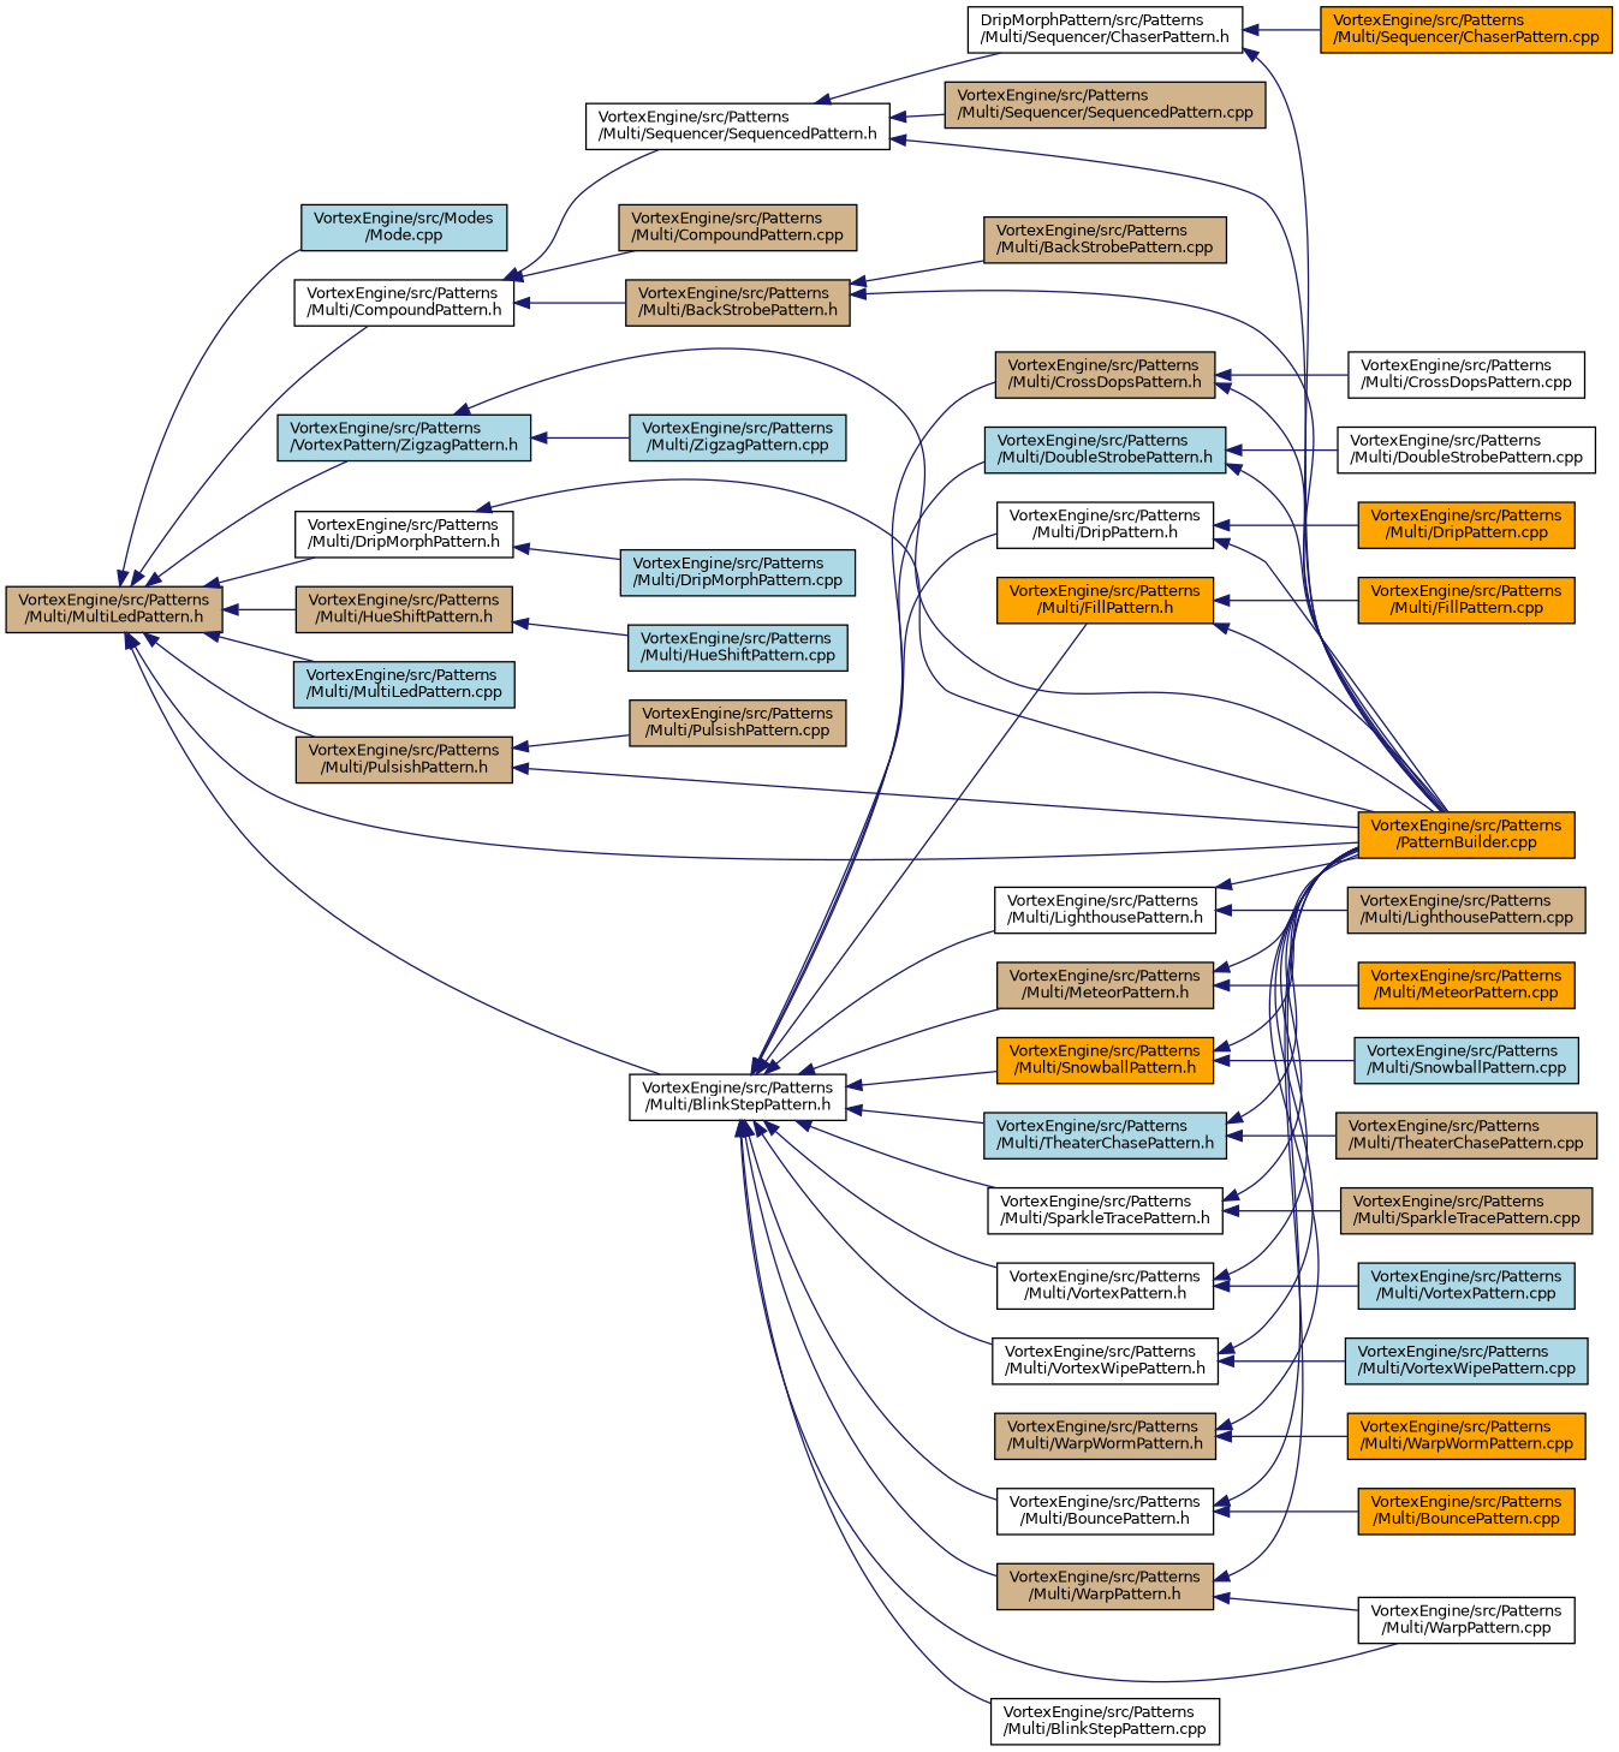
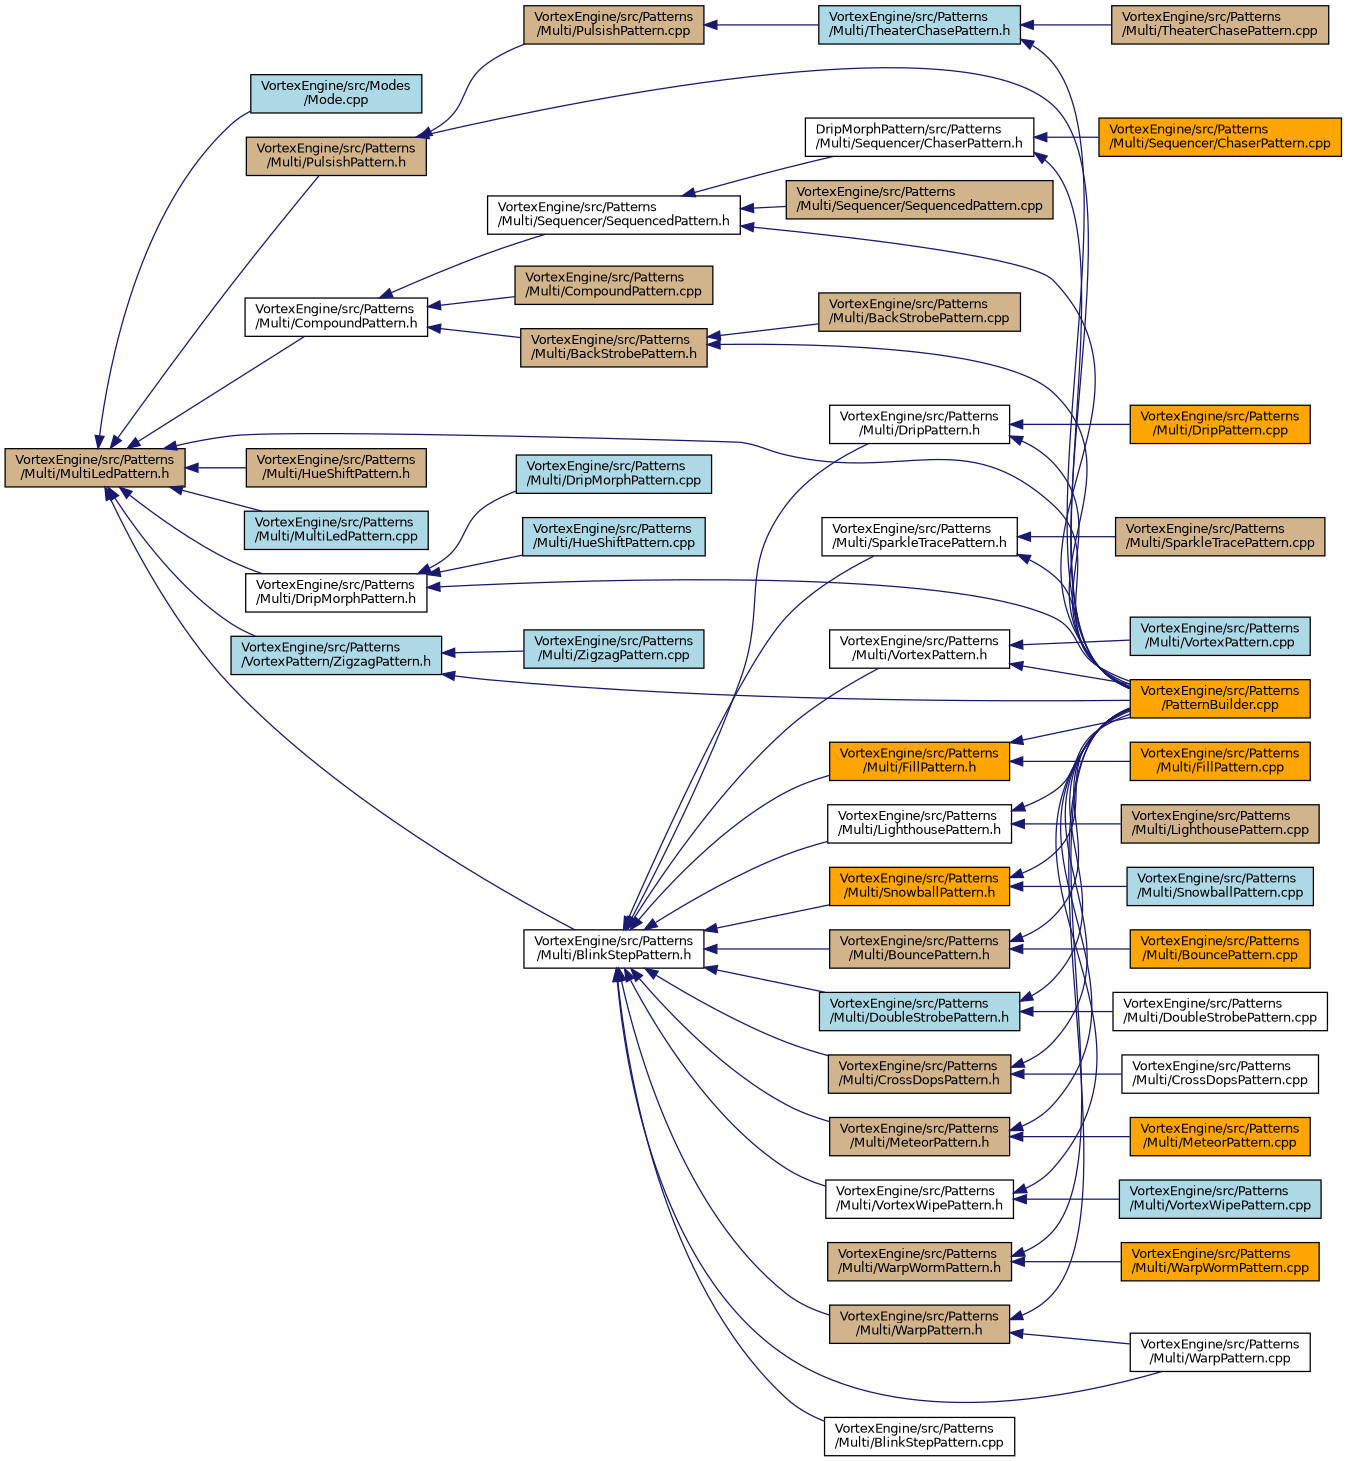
  digraph {
    rankdir=LR
    node [color=black fillcolor=tan fontname=Helvetica fontsize=10 shape=record style=filled]
    edge [color=midnightblue dir=back fontname=Helvetica fontsize=10 labelfontname=Helvetica labelfontsize=10 style=solid]
    n1 [fontcolor=black height=0.2 label="VortexEngine/src/Patterns\l/Multi/MultiLedPattern.h" width=0.4]
    n2 [fillcolor=lightblue height=0.2 label="VortexEngine/src/Modes\l/Mode.cpp" width=0.4]
    n3 [fillcolor=white height=0.2 label="VortexEngine/src/Patterns\l/Multi/CompoundPattern.h" width=0.4]
    n4 [fillcolor=white height=0.2 label="VortexEngine/src/Patterns\l/Multi/BlinkStepPattern.h" width=0.4]
    n5 [fillcolor=white height=0.2 label="VortexEngine/src/Patterns\l/Multi/DripMorphPattern.h" width=0.4]
    n6 [height=0.2 label="VortexEngine/src/Patterns\l/Multi/HueShiftPattern.h" width=0.4]
    n7 [fillcolor=lightblue height=0.2 label="VortexEngine/src/Patterns\l/Multi/MultiLedPattern.cpp" width=0.4]
    n8 [height=0.2 label="VortexEngine/src/Patterns\l/Multi/PulsishPattern.h" width=0.4]
    n9 [fillcolor=lightblue height=0.2 label="VortexEngine/src/Patterns\l/VortexPattern/ZigzagPattern.h" width=0.4]
    n10 [fillcolor=orange height=0.2 label="VortexEngine/src/Patterns\l/PatternBuilder.cpp" width=0.4]
    n11 [height=0.2 label="VortexEngine/src/Patterns\l/Multi/BackStrobePattern.h" width=0.4]
    n12 [height=0.2 label="VortexEngine/src/Patterns\l/Multi/CompoundPattern.cpp" width=0.4]
    n13 [fillcolor=white height=0.2 label="VortexEngine/src/Patterns\l/Multi/Sequencer/SequencedPattern.h" width=0.4]
    n14 [fillcolor=white height=0.2 label="VortexEngine/src/Patterns\l/Multi/BlinkStepPattern.cpp" width=0.4]
-   n15 [fillcolor=white height=0.2 label="VortexEngine/src/Patterns\l/Multi/BouncePattern.h" width=0.4]
+   n15 [height=0.2 label="VortexEngine/src/Patterns\l/Multi/BouncePattern.h" width=0.4]
    n16 [height=0.2 label="VortexEngine/src/Patterns\l/Multi/CrossDopsPattern.h" width=0.4]
    n17 [fillcolor=lightblue height=0.2 label="VortexEngine/src/Patterns\l/Multi/DoubleStrobePattern.h" width=0.4]
    n18 [fillcolor=white height=0.2 label="VortexEngine/src/Patterns\l/Multi/DripPattern.h" width=0.4]
    n19 [fillcolor=orange height=0.2 label="VortexEngine/src/Patterns\l/Multi/FillPattern.h" width=0.4]
    n20 [fillcolor=white height=0.2 label="VortexEngine/src/Patterns\l/Multi/LighthousePattern.h" width=0.4]
    n21 [height=0.2 label="VortexEngine/src/Patterns\l/Multi/MeteorPattern.h" width=0.4]
    n22 [fillcolor=orange height=0.2 label="VortexEngine/src/Patterns\l/Multi/SnowballPattern.h" width=0.4]
    n23 [fillcolor=white height=0.2 label="VortexEngine/src/Patterns\l/Multi/SparkleTracePattern.h" width=0.4]
    n24 [fillcolor=lightblue height=0.2 label="VortexEngine/src/Patterns\l/Multi/TheaterChasePattern.h" width=0.4]
    n25 [fillcolor=white height=0.2 label="VortexEngine/src/Patterns\l/Multi/VortexPattern.h" width=0.4]
    n26 [fillcolor=white height=0.2 label="VortexEngine/src/Patterns\l/Multi/VortexWipePattern.h" width=0.4]
    n27 [height=0.2 label="VortexEngine/src/Patterns\l/Multi/WarpPattern.h" width=0.4]
    n28 [fillcolor=white height=0.2 label="VortexEngine/src/Patterns\l/Multi/WarpPattern.cpp" width=0.4]
    n29 [fillcolor=lightblue height=0.2 label="VortexEngine/src/Patterns\l/Multi/DripMorphPattern.cpp" width=0.4]
    n30 [fillcolor=lightblue height=0.2 label="VortexEngine/src/Patterns\l/Multi/HueShiftPattern.cpp" width=0.4]
    n31 [height=0.2 label="VortexEngine/src/Patterns\l/Multi/PulsishPattern.cpp" width=0.4]
    n32 [fillcolor=lightblue height=0.2 label="VortexEngine/src/Patterns\l/Multi/ZigzagPattern.cpp" width=0.4]
    n33 [height=0.2 label="VortexEngine/src/Patterns\l/Multi/BackStrobePattern.cpp" width=0.4]
    n34 [fillcolor=white height=0.2 label="DripMorphPattern/src/Patterns\l/Multi/Sequencer/ChaserPattern.h" width=0.4]
    n35 [height=0.2 label="VortexEngine/src/Patterns\l/Multi/Sequencer/SequencedPattern.cpp" width=0.4]
    n36 [fillcolor=orange height=0.2 label="VortexEngine/src/Patterns\l/Multi/Sequencer/ChaserPattern.cpp" width=0.4]
    n37 [fillcolor=orange height=0.2 label="VortexEngine/src/Patterns\l/Multi/BouncePattern.cpp" width=0.4]
    n38 [fillcolor=white height=0.2 label="VortexEngine/src/Patterns\l/Multi/CrossDopsPattern.cpp" width=0.4]
    n39 [fillcolor=white height=0.2 label="VortexEngine/src/Patterns\l/Multi/DoubleStrobePattern.cpp" width=0.4]
    n40 [fillcolor=orange height=0.2 label="VortexEngine/src/Patterns\l/Multi/DripPattern.cpp" width=0.4]
    n41 [fillcolor=orange height=0.2 label="VortexEngine/src/Patterns\l/Multi/FillPattern.cpp" width=0.4]
    n42 [height=0.2 label="VortexEngine/src/Patterns\l/Multi/LighthousePattern.cpp" width=0.4]
    n43 [fillcolor=orange height=0.2 label="VortexEngine/src/Patterns\l/Multi/MeteorPattern.cpp" width=0.4]
    n44 [fillcolor=lightblue height=0.2 label="VortexEngine/src/Patterns\l/Multi/SnowballPattern.cpp" width=0.4]
    n45 [height=0.2 label="VortexEngine/src/Patterns\l/Multi/SparkleTracePattern.cpp" width=0.4]
    n46 [height=0.2 label="VortexEngine/src/Patterns\l/Multi/TheaterChasePattern.cpp" width=0.4]
    n47 [fillcolor=lightblue height=0.2 label="VortexEngine/src/Patterns\l/Multi/VortexPattern.cpp" width=0.4]
    n48 [fillcolor=lightblue height=0.2 label="VortexEngine/src/Patterns\l/Multi/VortexWipePattern.cpp" width=0.4]
    n49 [height=0.2 label="VortexEngine/src/Patterns\l/Multi/WarpWormPattern.h" width=0.4]
    n50 [fillcolor=orange height=0.2 label="VortexEngine/src/Patterns\l/Multi/WarpWormPattern.cpp" width=0.4]
    n1 -> n2
    n1 -> n3
    n1 -> n4
    n1 -> n5
    n1 -> n6
    n1 -> n7
    n1 -> n8
    n1 -> n9
    n1 -> n10
    n3 -> n11
    n3 -> n12
    n3 -> n13
    n4 -> n14
    n4 -> n15
    n4 -> n16
    n4 -> n17
    n4 -> n18
    n4 -> n19
    n4 -> n20
    n4 -> n21
    n4 -> n22
    n4 -> n23
-   n4 -> n24
+   n31 -> n24
    n4 -> n25
    n4 -> n26
    n4 -> n27
    n4 -> n28
    n5 -> n10
    n5 -> n29
-   n6 -> n30
+   n5 -> n30
    n8 -> n10
    n8 -> n31
    n9 -> n10
    n9 -> n32
    n11 -> n10
    n11 -> n33
    n13 -> n10
    n13 -> n34
    n13 -> n35
    n15 -> n10
    n15 -> n37
    n16 -> n10
    n16 -> n38
    n17 -> n10
    n17 -> n39
    n18 -> n10
    n18 -> n40
    n19 -> n10
    n19 -> n41
    n20 -> n10
    n20 -> n42
    n21 -> n10
    n21 -> n43
    n22 -> n10
    n22 -> n44
    n23 -> n10
    n23 -> n45
    n24 -> n10
    n24 -> n46
    n25 -> n10
    n25 -> n47
    n26 -> n10
    n26 -> n48
    n27 -> n10
    n27 -> n28
    n34 -> n10
    n34 -> n36
    n49 -> n10
    n49 -> n50
  }
